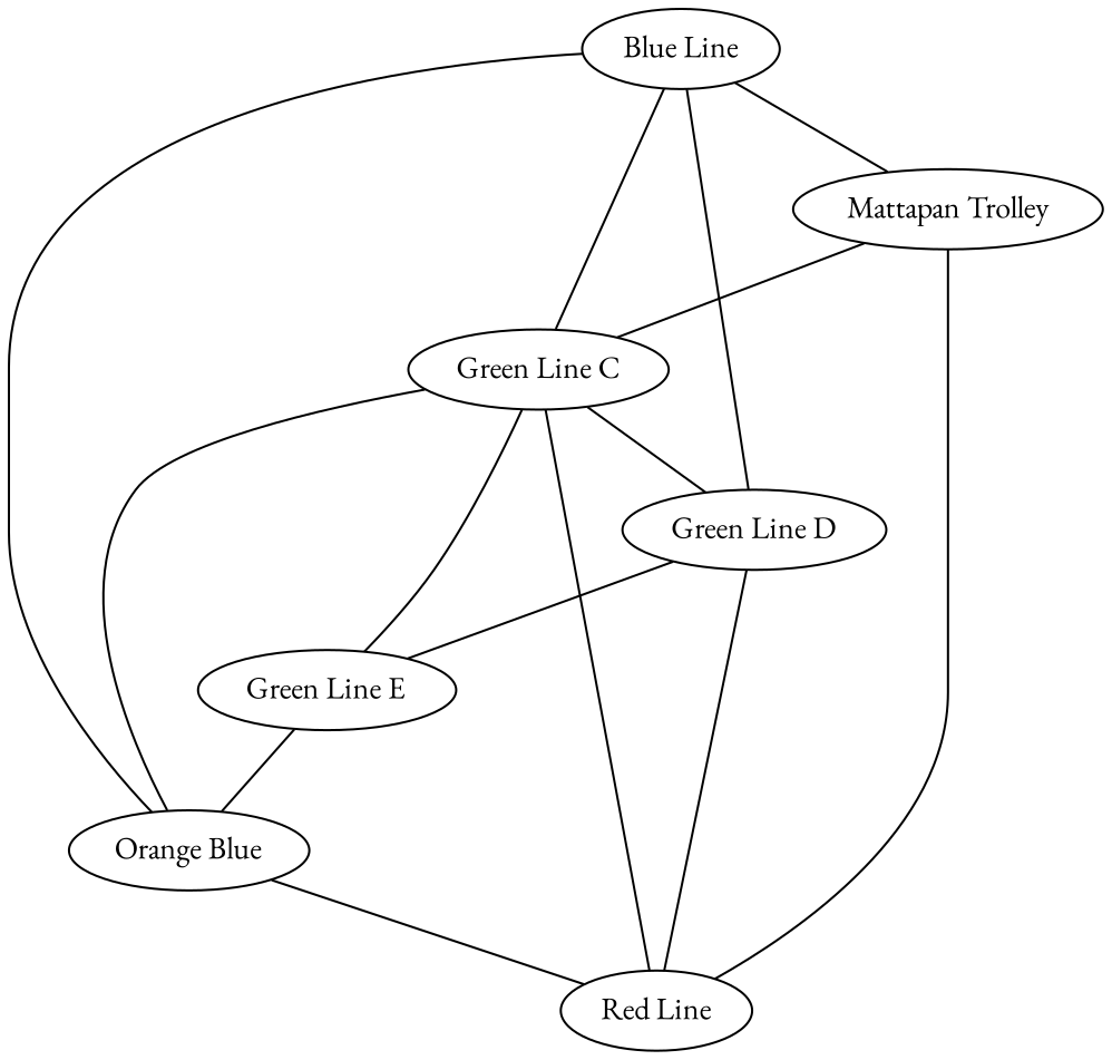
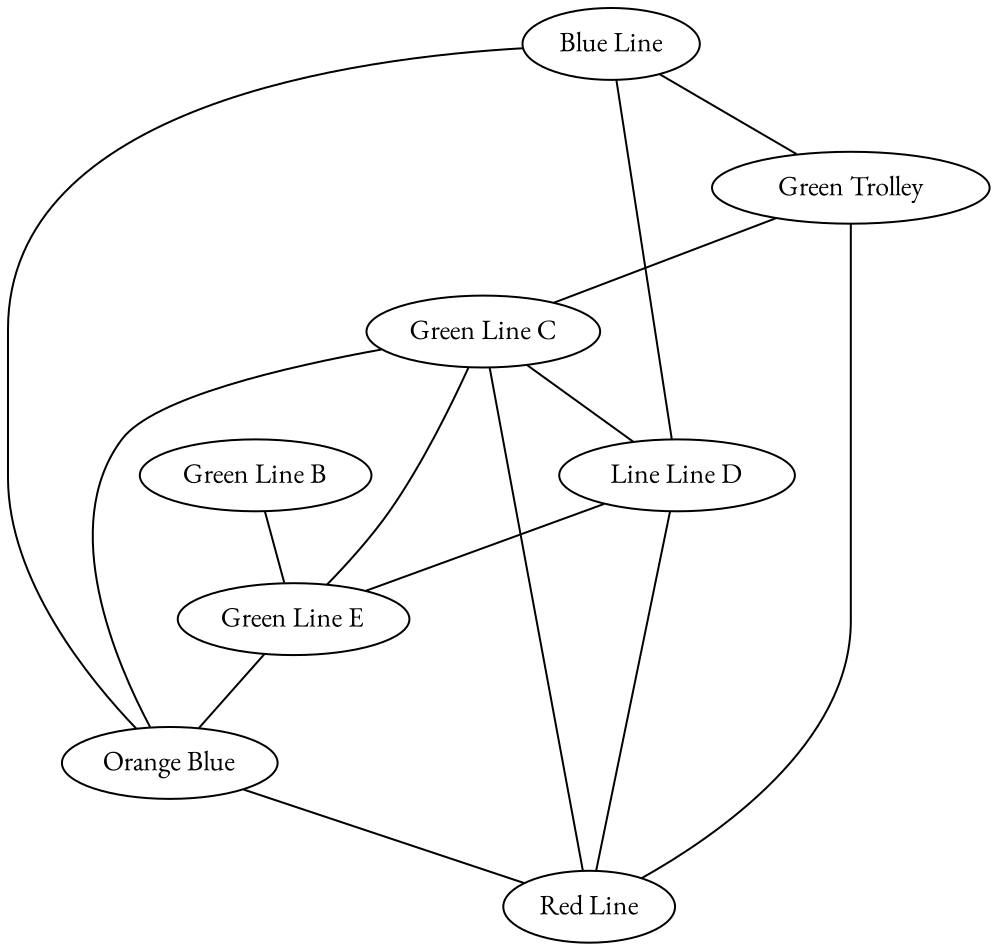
  graph {
    fontname="EB Garamond"
    node [fontname="EB Garamond"]
    edge [fontname="EB Garamond"]
+   "Green Line B"
    "Green Line E"
    "Green Line C"
    "Red Line"
-   "Green Line D"
+   "Green Line D" [label="Line Line D"]
    n6 [label="Orange Blue"]
-   "Mattapan Trolley"
+   "Mattapan Trolley" [label="Green Trolley"]
    "Blue Line"
+   "Green Line B" -- "Green Line E"
    "Green Line E" -- n6
    "Green Line C" -- "Green Line E"
    "Green Line C" -- "Red Line"
    "Green Line C" -- "Green Line D"
    "Green Line C" -- n6
    "Green Line D" -- "Green Line E"
    "Green Line D" -- "Red Line"
    n6 -- "Red Line"
    "Mattapan Trolley" -- "Green Line C"
    "Mattapan Trolley" -- "Red Line"
-   "Blue Line" -- "Green Line C"
    "Blue Line" -- "Green Line D"
    "Blue Line" -- n6
    "Blue Line" -- "Mattapan Trolley"
  }
